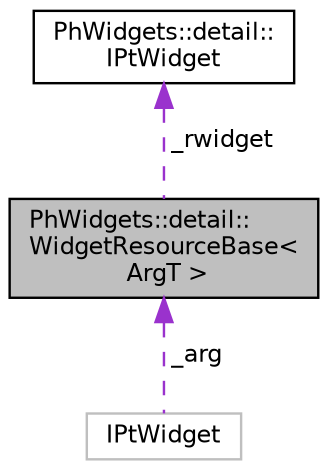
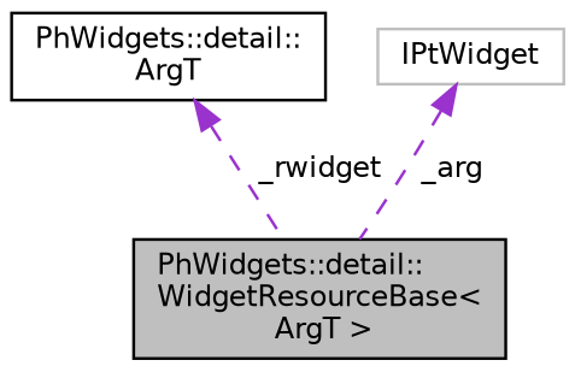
  digraph {
    node [color=black fillcolor=white fontname=Helvetica fontsize=10 shape=record style=filled]
    edge [color=darkorchid3 dir=back fontname=Helvetica fontsize=10 labelfontname=Helvetica labelfontsize=10 style=dashed]
    n1 [fillcolor=grey75 fontcolor=black height=0.2 label="PhWidgets::detail::\lWidgetResourceBase\<\l ArgT \>" width=0.4]
-   n2 [height=0.2 label="PhWidgets::detail::\lIPtWidget" width=0.4]
+   n2 [height=0.2 label="PhWidgets::detail::\lArgT" width=0.4]
    n3 [color=grey75 height=0.2 label=IPtWidget width=0.4]
    n2 -> n1 [label=" _rwidget"]
-   n1 -> n3 [label=" _arg"]
+   n3 -> n1 [label=" _arg"]
  }
